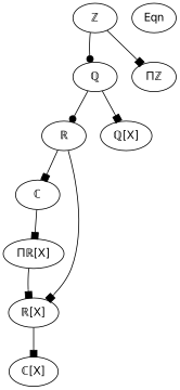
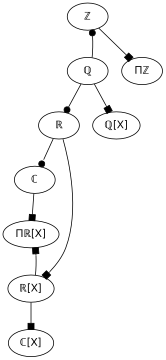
  digraph {
    fontname=Inter
    node [fontname=Inter]
    edge [arrowhead=box fontname=Inter]
    "ℤ"
    "ℚ"
    "Πℤ"
    "ℝ"
    "ℚ[X]"
    "ℂ"
    "ℝ[X]"
    "Πℝ[X]"
    "ℂ[X]"
-   Eqn
-   "ℤ" -> "ℚ" [arrowhead=dot]
+   "ℚ" -> "ℤ" [arrowhead=dot]
    "ℤ" -> "Πℤ"
    "ℚ" -> "ℝ" [arrowhead=dot]
    "ℚ" -> "ℚ[X]"
-   "ℝ" -> "ℂ"
+   "ℝ" -> "ℂ" [arrowhead=dot]
    "ℝ" -> "ℝ[X]"
    "ℂ" -> "Πℝ[X]"
-   "Πℝ[X]" -> "ℝ[X]"
+   "ℝ[X]" -> "Πℝ[X]"
    "ℝ[X]" -> "ℂ[X]"
  }
